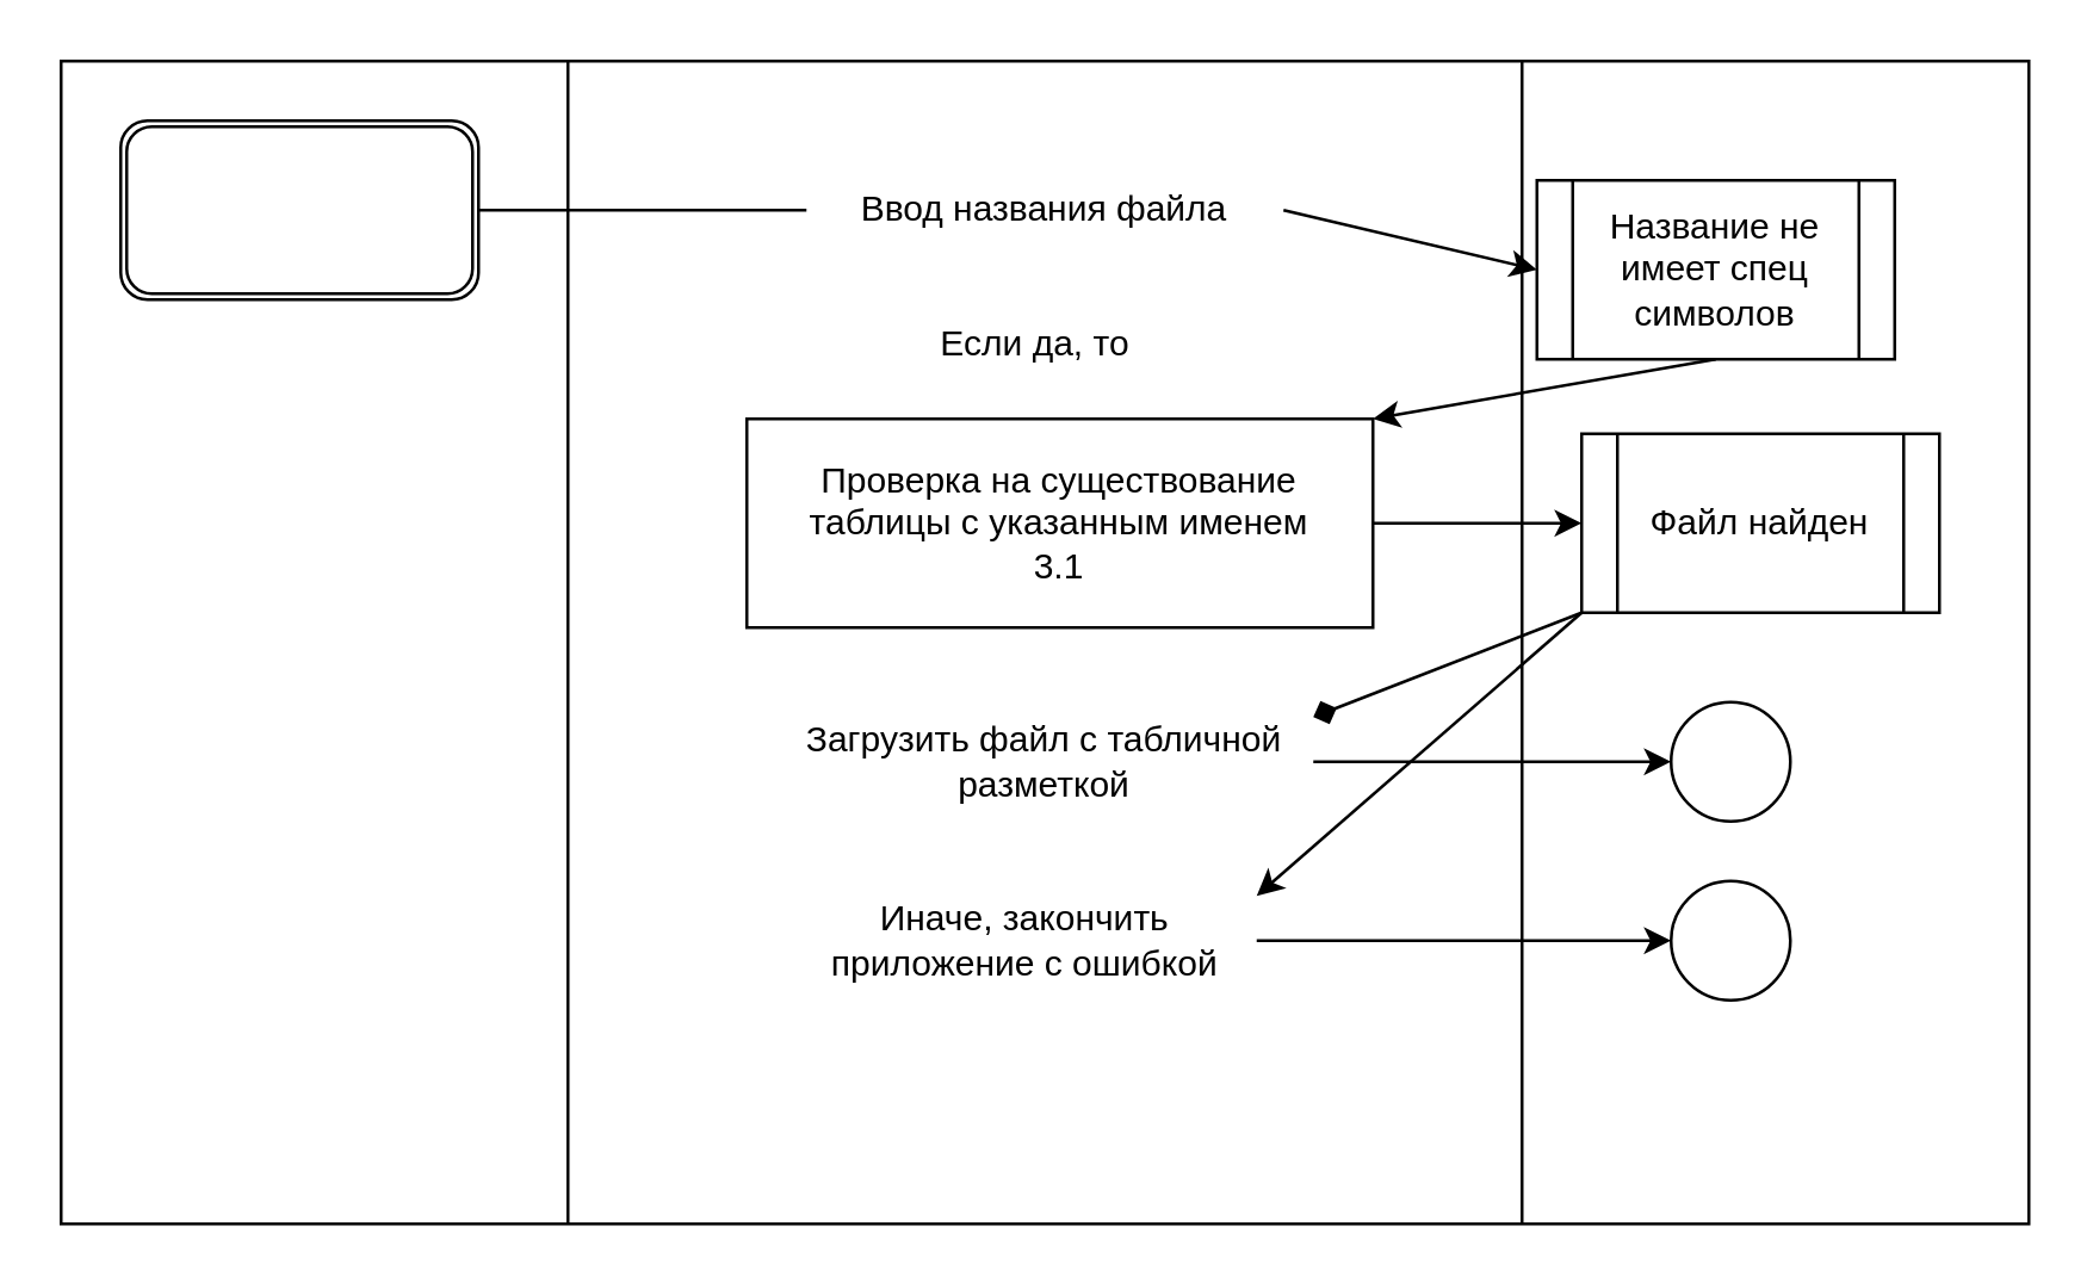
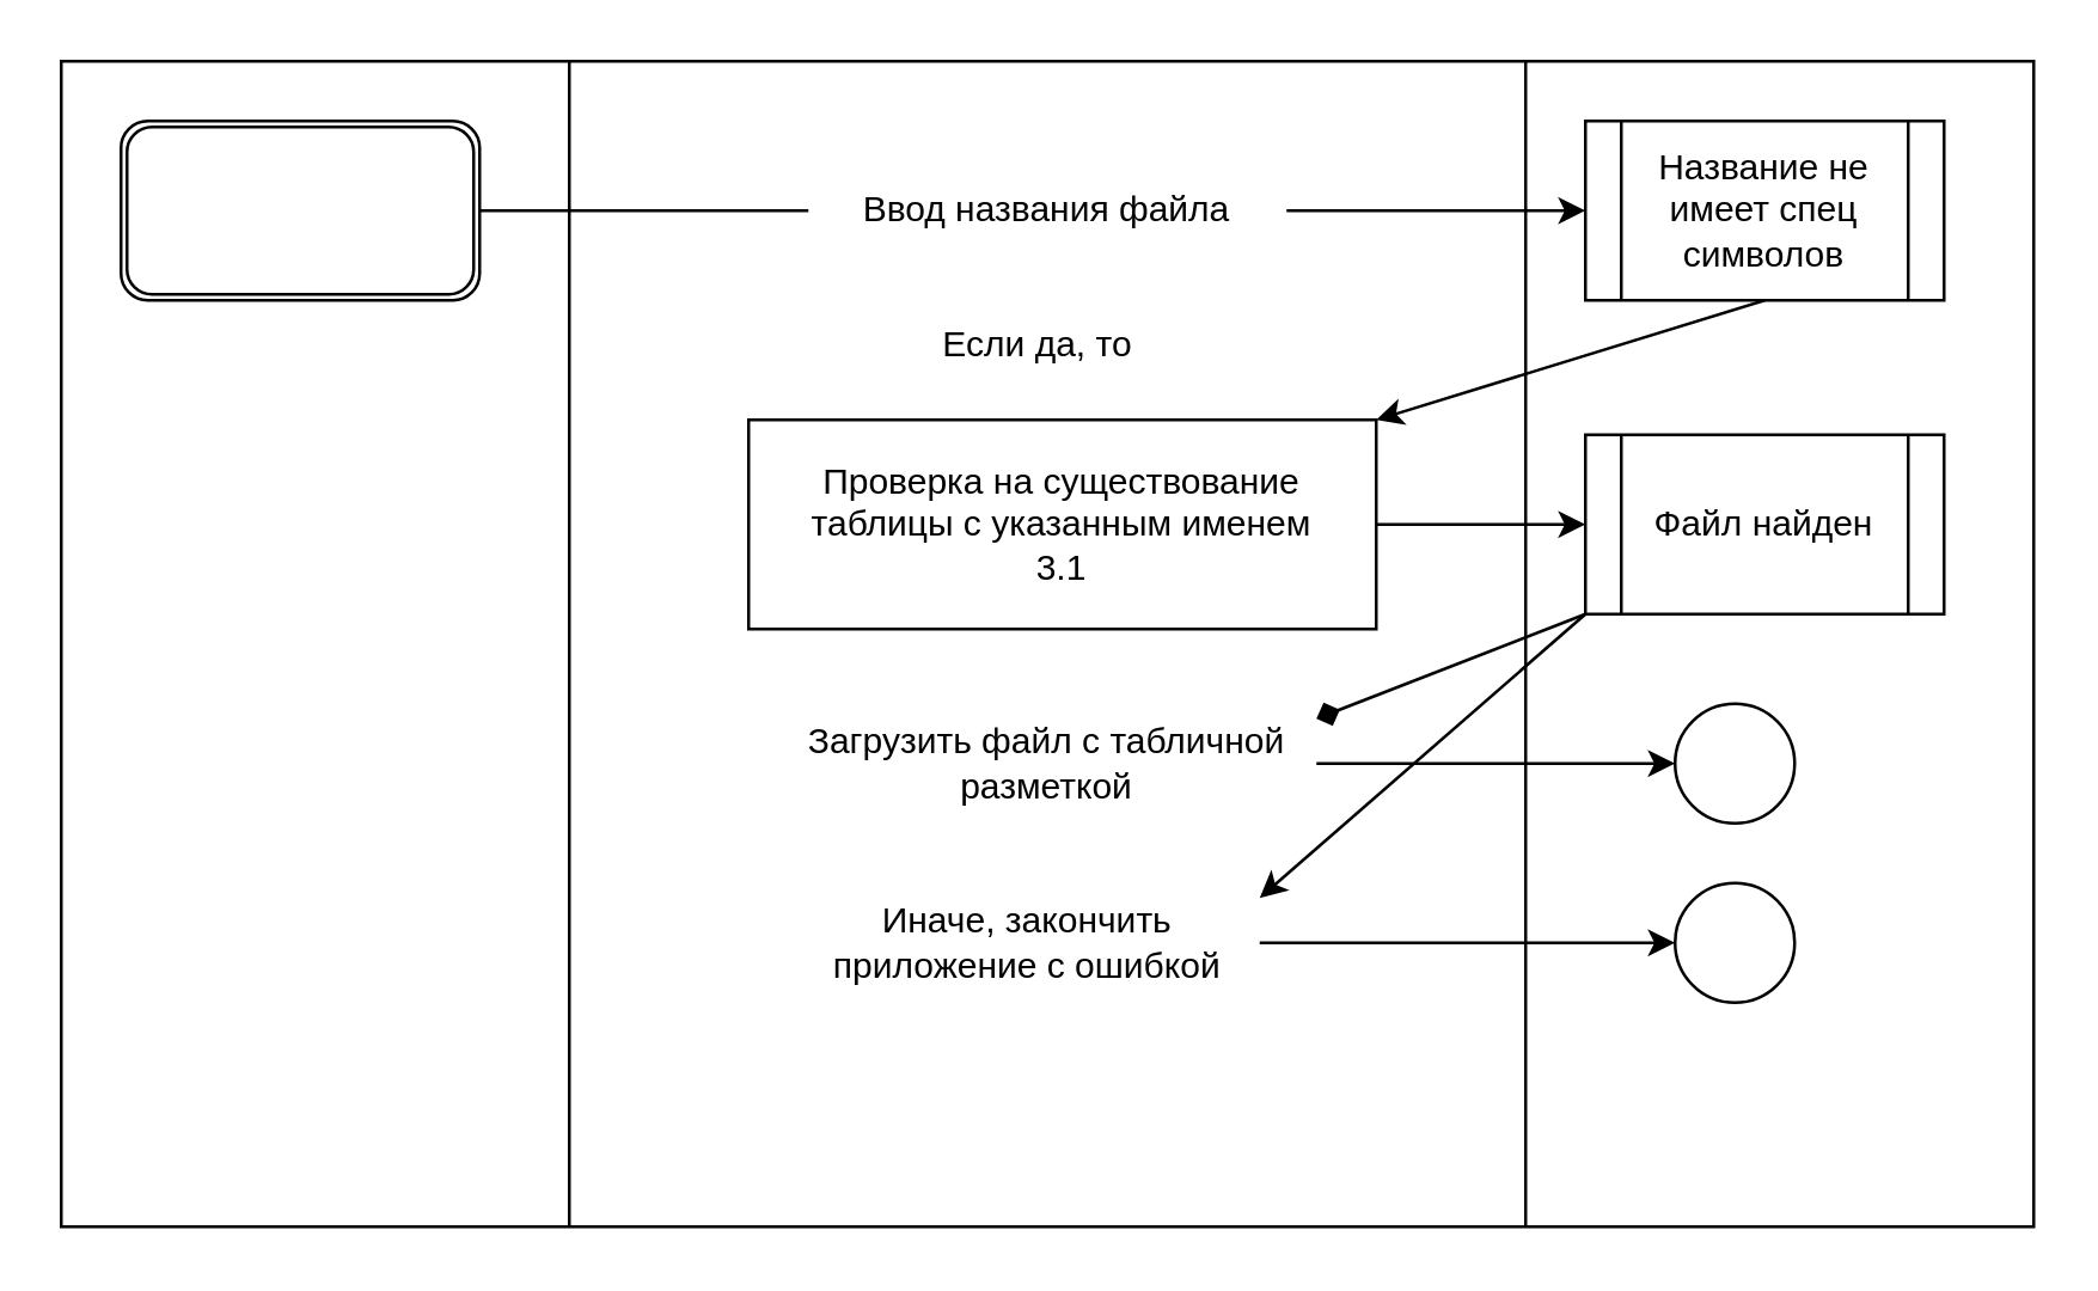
  <mxCell id="0" />
  <mxCell id="1" parent="0" />
  <mxCell id="2" value="" style="shape=process;whiteSpace=wrap;html=1;backgroundOutline=1;size=0.258;" vertex="1" parent="1"><mxGeometry x="20" y="20" width="660" height="390" as="geometry" /></mxCell>
  <mxCell id="3" value="" style="shape=ext;double=1;rounded=1;whiteSpace=wrap;html=1;" vertex="1" parent="1"><mxGeometry x="40" y="40" width="120" height="60" as="geometry" /></mxCell>
  <mxCell id="4" value="Ввод названия файла" style="text;html=1;strokeColor=none;fillColor=none;align=center;verticalAlign=middle;whiteSpace=wrap;rounded=0;" vertex="1" parent="1"><mxGeometry x="270" y="55" width="160" height="30" as="geometry" /></mxCell>
- <mxCell id="5" value="Название не имеет спец символов" style="shape=process;whiteSpace=wrap;html=1;backgroundOutline=1;" vertex="1" parent="1"><mxGeometry x="515" y="60" width="120" height="60" as="geometry" /></mxCell>
+ <mxCell id="5" value="Название не имеет спец символов" style="shape=process;whiteSpace=wrap;html=1;backgroundOutline=1;" vertex="1" parent="1"><mxGeometry x="530" y="40" width="120" height="60" as="geometry" /></mxCell>
  <mxCell id="6" value="Если да, то" style="text;html=1;strokeColor=none;fillColor=none;align=center;verticalAlign=middle;whiteSpace=wrap;rounded=0;" vertex="1" parent="1"><mxGeometry x="284" y="100" width="126" height="30" as="geometry" /></mxCell>
  <mxCell id="7" value="&lt;div&gt;Проверка на существование таблицы с указанным именем&lt;/div&gt;&lt;div&gt;3.1&lt;br&gt;&lt;/div&gt;" style="rounded=0;whiteSpace=wrap;html=1;" vertex="1" parent="1"><mxGeometry x="250" y="140" width="210" height="70" as="geometry" /></mxCell>
  <mxCell id="8" value="" style="endArrow=classic;html=1;rounded=0;exitX=0.5;exitY=1;exitDx=0;exitDy=0;entryX=1;entryY=0;entryDx=0;entryDy=0;" edge="1" parent="1" source="5" target="7"><mxGeometry width="50" height="50" relative="1" as="geometry"><mxPoint x="590" y="210" as="sourcePoint" /><mxPoint x="640" y="160" as="targetPoint" /></mxGeometry></mxCell>
  <mxCell id="9" value="Файл найден" style="shape=process;whiteSpace=wrap;html=1;backgroundOutline=1;" vertex="1" parent="1"><mxGeometry x="530" y="145" width="120" height="60" as="geometry" /></mxCell>
  <mxCell id="10" value="Загрузить файл с табличной разметкой" style="text;html=1;strokeColor=none;fillColor=none;align=center;verticalAlign=middle;whiteSpace=wrap;rounded=0;" vertex="1" parent="1"><mxGeometry x="260" y="240" width="180" height="30" as="geometry" /></mxCell>
  <mxCell id="11" value="" style="endArrow=classic;html=1;rounded=0;exitX=1;exitY=0.5;exitDx=0;exitDy=0;entryX=0;entryY=0.5;entryDx=0;entryDy=0;" edge="1" parent="1" source="10" target="12"><mxGeometry width="50" height="50" relative="1" as="geometry"><mxPoint x="530" y="280" as="sourcePoint" /><mxPoint x="580" y="230" as="targetPoint" /></mxGeometry></mxCell>
  <mxCell id="12" value="" style="ellipse;whiteSpace=wrap;html=1;aspect=fixed;" vertex="1" parent="1"><mxGeometry x="560" y="235" width="40" height="40" as="geometry" /></mxCell>
  <mxCell id="13" value="" style="endArrow=classic;html=1;rounded=0;exitX=1;exitY=0.5;exitDx=0;exitDy=0;entryX=0;entryY=0.5;entryDx=0;entryDy=0;" edge="1" parent="1" source="7" target="9"><mxGeometry width="50" height="50" relative="1" as="geometry"><mxPoint x="550" y="330" as="sourcePoint" /><mxPoint x="600" y="280" as="targetPoint" /></mxGeometry></mxCell>
  <mxCell id="14" value="" style="endArrow=diamond;html=1;rounded=0;exitX=0;exitY=1;exitDx=0;exitDy=0;entryX=1;entryY=0;entryDx=0;entryDy=0;" edge="1" parent="1" source="9" target="10"><mxGeometry width="50" height="50" relative="1" as="geometry"><mxPoint x="550" y="350" as="sourcePoint" /><mxPoint x="600" y="300" as="targetPoint" /></mxGeometry></mxCell>
  <mxCell id="15" value="Иначе, закончить приложение с ошибкой" style="text;html=1;strokeColor=none;fillColor=none;align=center;verticalAlign=middle;whiteSpace=wrap;rounded=0;" vertex="1" parent="1"><mxGeometry x="266" y="300" width="155" height="30" as="geometry" /></mxCell>
  <mxCell id="16" value="" style="endArrow=classic;html=1;rounded=0;entryX=1;entryY=0;entryDx=0;entryDy=0;exitX=0;exitY=1;exitDx=0;exitDy=0;" edge="1" parent="1" source="9" target="15"><mxGeometry width="50" height="50" relative="1" as="geometry"><mxPoint x="460" y="380" as="sourcePoint" /><mxPoint x="510" y="330" as="targetPoint" /></mxGeometry></mxCell>
  <mxCell id="17" value="" style="ellipse;whiteSpace=wrap;html=1;aspect=fixed;" vertex="1" parent="1"><mxGeometry x="560" y="295" width="40" height="40" as="geometry" /></mxCell>
  <mxCell id="18" value="" style="endArrow=classic;html=1;rounded=0;exitX=1;exitY=0.5;exitDx=0;exitDy=0;entryX=0;entryY=0.5;entryDx=0;entryDy=0;" edge="1" parent="1" source="15" target="17"><mxGeometry width="50" height="50" relative="1" as="geometry"><mxPoint x="500" y="350" as="sourcePoint" /><mxPoint x="550" y="300" as="targetPoint" /></mxGeometry></mxCell>
  <mxCell id="19" value="" style="endArrow=none;html=1;rounded=0;exitX=1;exitY=0.5;exitDx=0;exitDy=0;entryX=0;entryY=0.5;entryDx=0;entryDy=0;" edge="1" parent="1" source="3" target="4"><mxGeometry width="50" height="50" relative="1" as="geometry"><mxPoint x="220" y="50" as="sourcePoint" /><mxPoint x="270" y="0" as="targetPoint" /></mxGeometry></mxCell>
  <mxCell id="20" value="" style="endArrow=classic;html=1;rounded=0;exitX=1;exitY=0.5;exitDx=0;exitDy=0;entryX=0;entryY=0.5;entryDx=0;entryDy=0;" edge="1" parent="1" source="4" target="5"><mxGeometry width="50" height="50" relative="1" as="geometry"><mxPoint x="460" y="30" as="sourcePoint" /><mxPoint x="510" y="-20" as="targetPoint" /></mxGeometry></mxCell>
